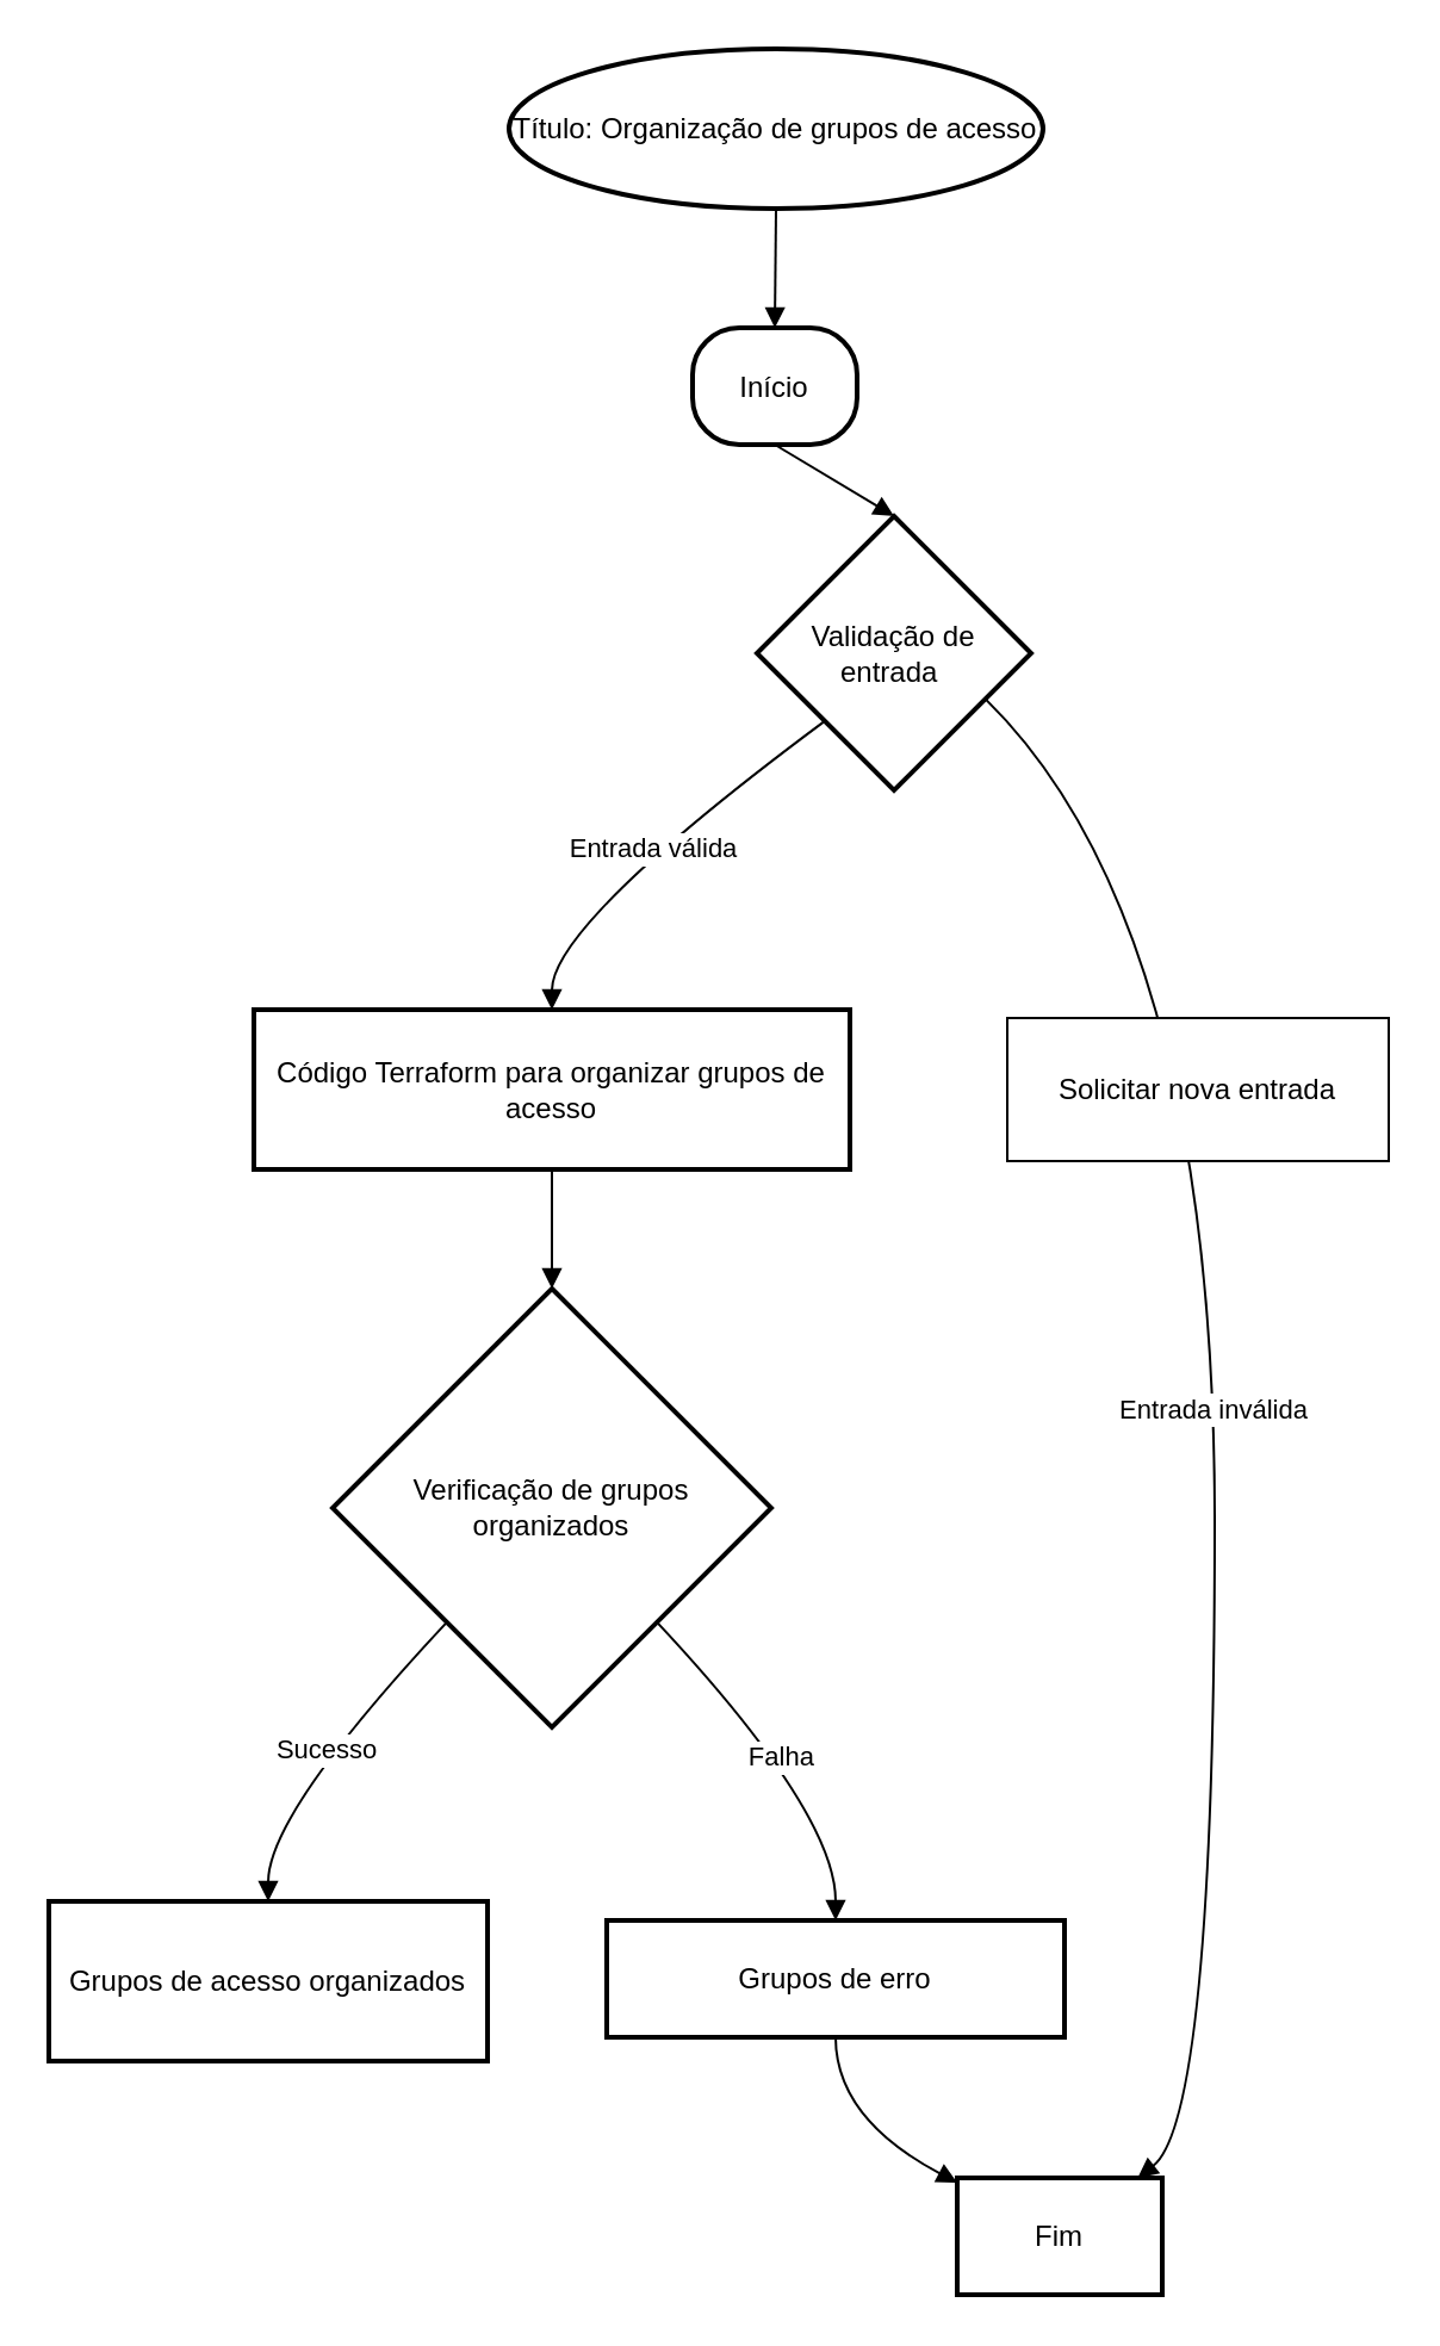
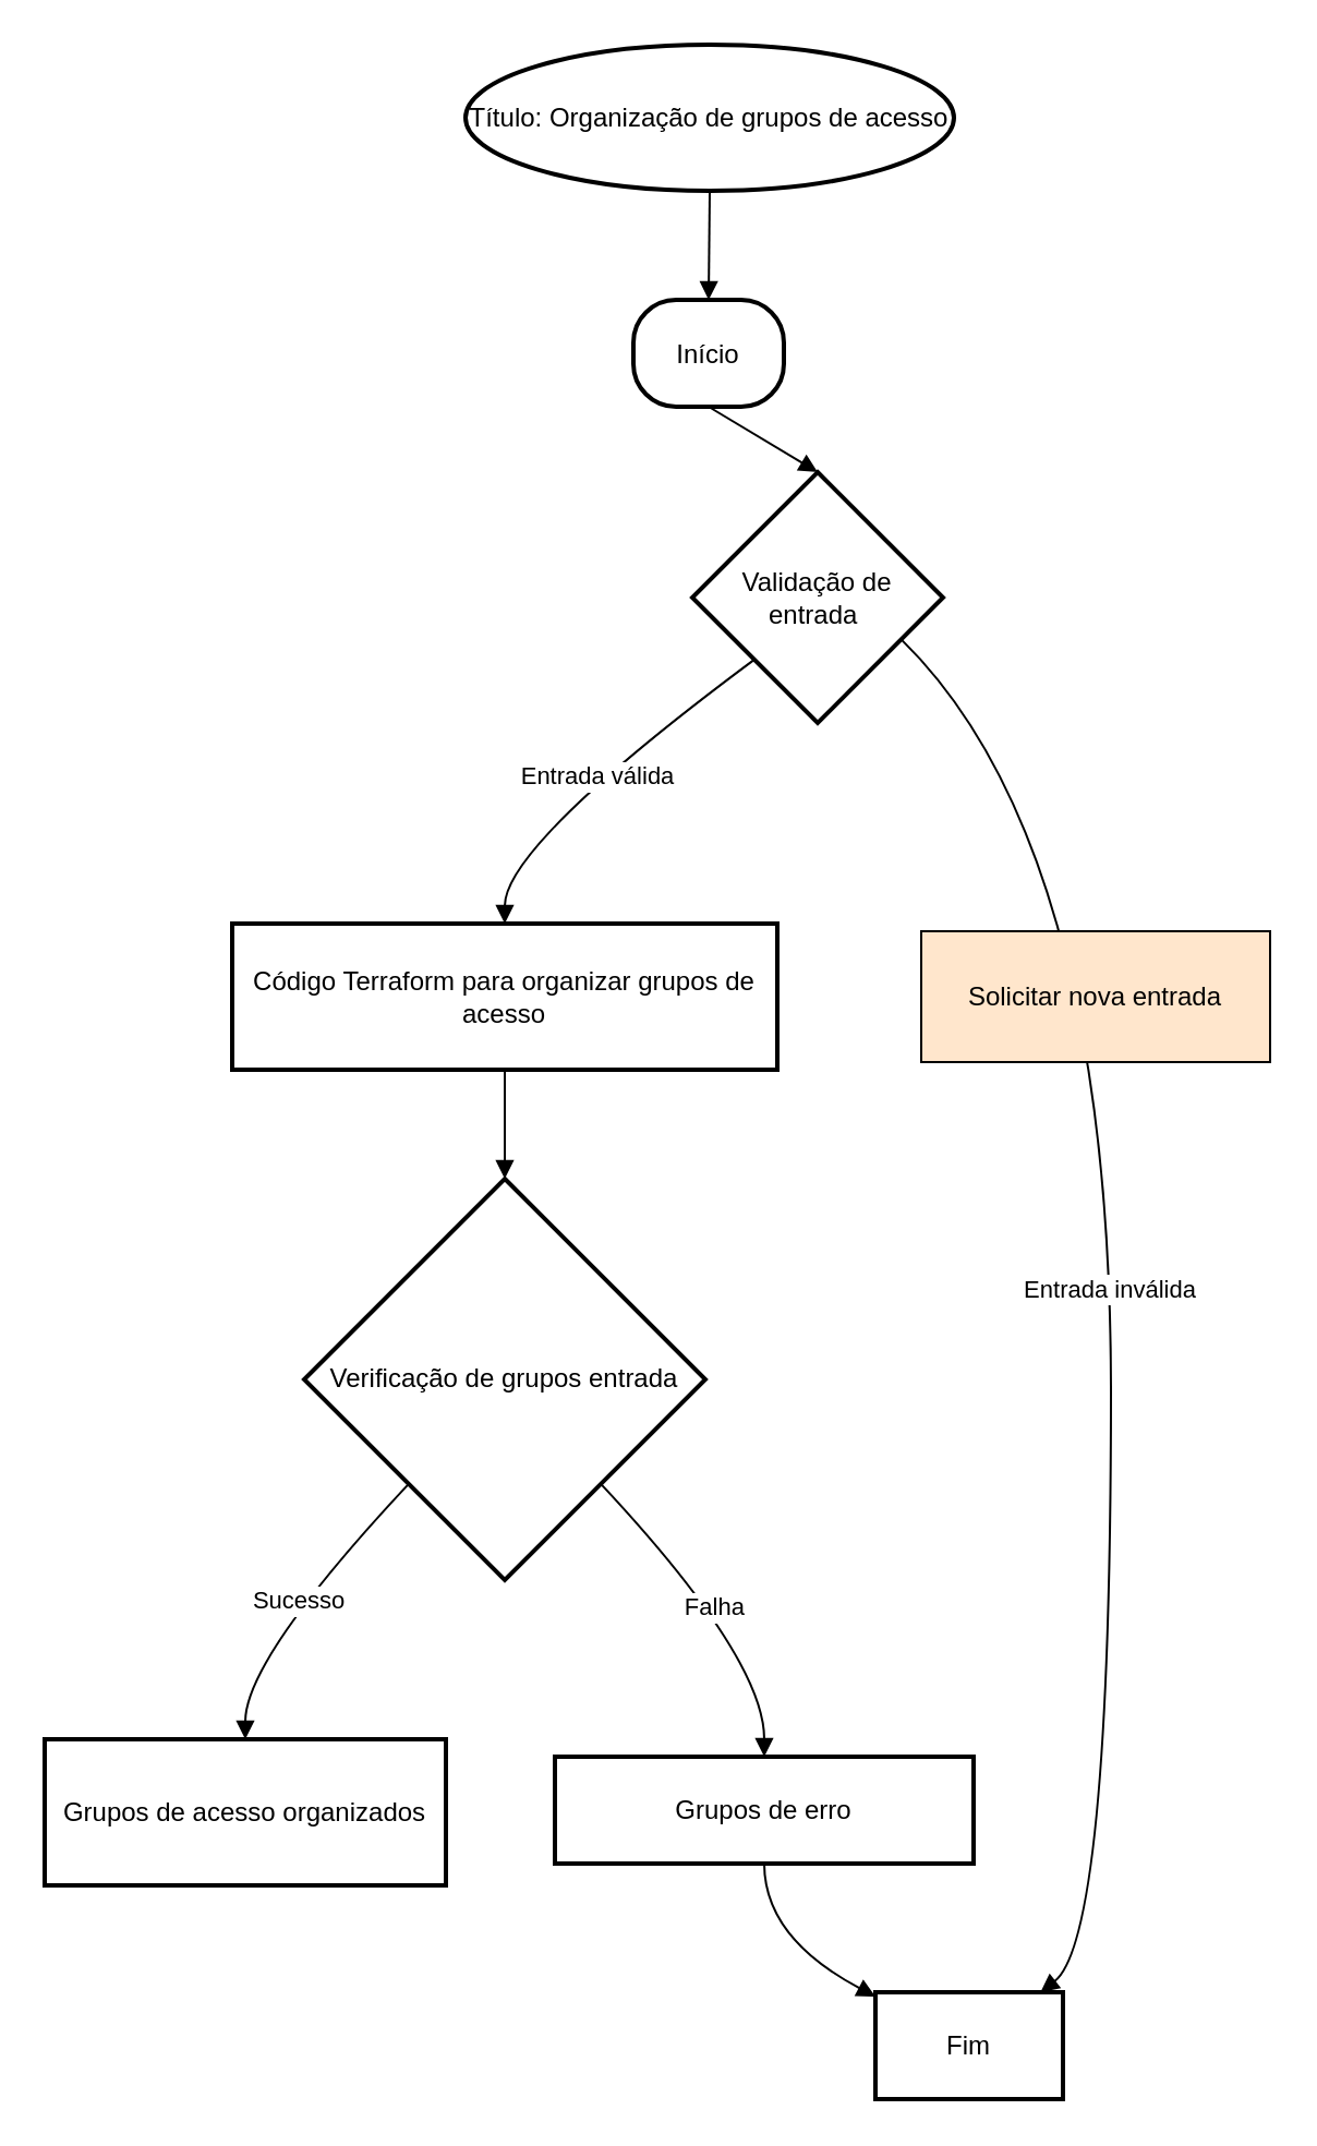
  <mxCell id="0" />
  <mxCell id="1" parent="0" />
  <mxCell id="2" value="Título: Organização de grupos de acesso" style="ellipse;whiteSpace=wrap;strokeWidth=2;" parent="1" vertex="1"><mxGeometry x="213" y="20" width="224" height="67" as="geometry" /></mxCell>
  <mxCell id="3" value="Início" style="rounded=1;arcSize=40;strokeWidth=2" parent="1" vertex="1"><mxGeometry x="290" y="137" width="69" height="49" as="geometry" /></mxCell>
  <mxCell id="4" value="Validação de entrada " style="rhombus;strokeWidth=2;whiteSpace=wrap;" parent="1" vertex="1"><mxGeometry x="317" y="216" width="115" height="115" as="geometry" /></mxCell>
  <mxCell id="5" value="Código Terraform para organizar grupos de acesso" style="whiteSpace=wrap;strokeWidth=2;" parent="1" vertex="1"><mxGeometry x="106" y="423" width="250" height="67" as="geometry" /></mxCell>
  <mxCell id="6" value="Fim" style="whiteSpace=wrap;strokeWidth=2;" parent="1" vertex="1"><mxGeometry x="401" y="913" width="86" height="49" as="geometry" /></mxCell>
- <mxCell id="7" value="Verificação de grupos organizados" style="rhombus;strokeWidth=2;whiteSpace=wrap;" parent="1" vertex="1"><mxGeometry x="139" y="540" width="184" height="184" as="geometry" /></mxCell>
+ <mxCell id="7" value="Verificação de grupos entrada" style="rhombus;strokeWidth=2;whiteSpace=wrap;" parent="1" vertex="1"><mxGeometry x="139" y="540" width="184" height="184" as="geometry" /></mxCell>
  <mxCell id="8" value="Grupos de acesso organizados" style="whiteSpace=wrap;strokeWidth=2;" parent="1" vertex="1"><mxGeometry x="20" y="797" width="184" height="67" as="geometry" /></mxCell>
  <mxCell id="9" value="Grupos de erro" style="whiteSpace=wrap;strokeWidth=2;" parent="1" vertex="1"><mxGeometry x="254" y="805" width="192" height="49" as="geometry" /></mxCell>
  <mxCell id="10" value="" style="curved=1;startArrow=none;endArrow=block;exitX=0.5;exitY=0.99;entryX=0.5;entryY=-0.01;" parent="1" source="2" target="3" edge="1"><mxGeometry relative="1" as="geometry"><Array as="points" /></mxGeometry></mxCell>
  <mxCell id="11" value="" style="curved=1;startArrow=none;endArrow=block;exitX=0.5;exitY=0.99;entryX=0.5;entryY=0;" parent="1" source="3" target="4" edge="1"><mxGeometry relative="1" as="geometry"><Array as="points" /></mxGeometry></mxCell>
  <mxCell id="12" value="Entrada válida" style="curved=1;startArrow=none;endArrow=block;exitX=0;exitY=0.99;entryX=0.5;entryY=0;" parent="1" source="4" target="5" edge="1"><mxGeometry relative="1" as="geometry"><Array as="points"><mxPoint x="231" y="387" /></Array></mxGeometry></mxCell>
  <mxCell id="13" value="Entrada inválida" style="curved=1;startArrow=none;endArrow=block;exitX=1;exitY=0.75;entryX=0.88;entryY=0;" parent="1" source="4" target="6" edge="1"><mxGeometry relative="1" as="geometry"><Array as="points"><mxPoint x="509" y="387" /><mxPoint x="509" y="888" /></Array></mxGeometry></mxCell>
  <mxCell id="14" value="" style="curved=1;startArrow=none;endArrow=block;exitX=0.5;exitY=1;entryX=0.5;entryY=0;" parent="1" source="5" target="7" edge="1"><mxGeometry relative="1" as="geometry"><Array as="points" /></mxGeometry></mxCell>
  <mxCell id="15" value="Sucesso" style="curved=1;startArrow=none;endArrow=block;exitX=0.04;exitY=1;entryX=0.5;entryY=-0.01;" parent="1" source="7" target="8" edge="1"><mxGeometry relative="1" as="geometry"><Array as="points"><mxPoint x="112" y="760" /></Array></mxGeometry></mxCell>
  <mxCell id="16" value="Falha" style="curved=1;startArrow=none;endArrow=block;exitX=0.96;exitY=1;entryX=0.5;entryY=0.01;" parent="1" source="7" target="9" edge="1"><mxGeometry relative="1" as="geometry"><Array as="points"><mxPoint x="350" y="760" /></Array></mxGeometry></mxCell>
  <mxCell id="17" value="" style="curved=1;startArrow=none;endArrow=block;exitX=0.5;exitY=1.01;entryX=0;entryY=0.04;" parent="1" source="9" target="6" edge="1"><mxGeometry relative="1" as="geometry"><Array as="points"><mxPoint x="350" y="888" /></Array></mxGeometry></mxCell>
- <mxCell id="18" value="Solicitar nova entrada" style="rounded=0;whiteSpace=wrap;html=1;" vertex="1" parent="1"><mxGeometry x="422" y="426.5" width="160" height="60" as="geometry" /></mxCell>
+ <mxCell id="18" value="Solicitar nova entrada" style="rounded=0;whiteSpace=wrap;html=1;fillColor=#ffe6cc;" vertex="1" parent="1"><mxGeometry x="422" y="426.5" width="160" height="60" as="geometry" /></mxCell>
